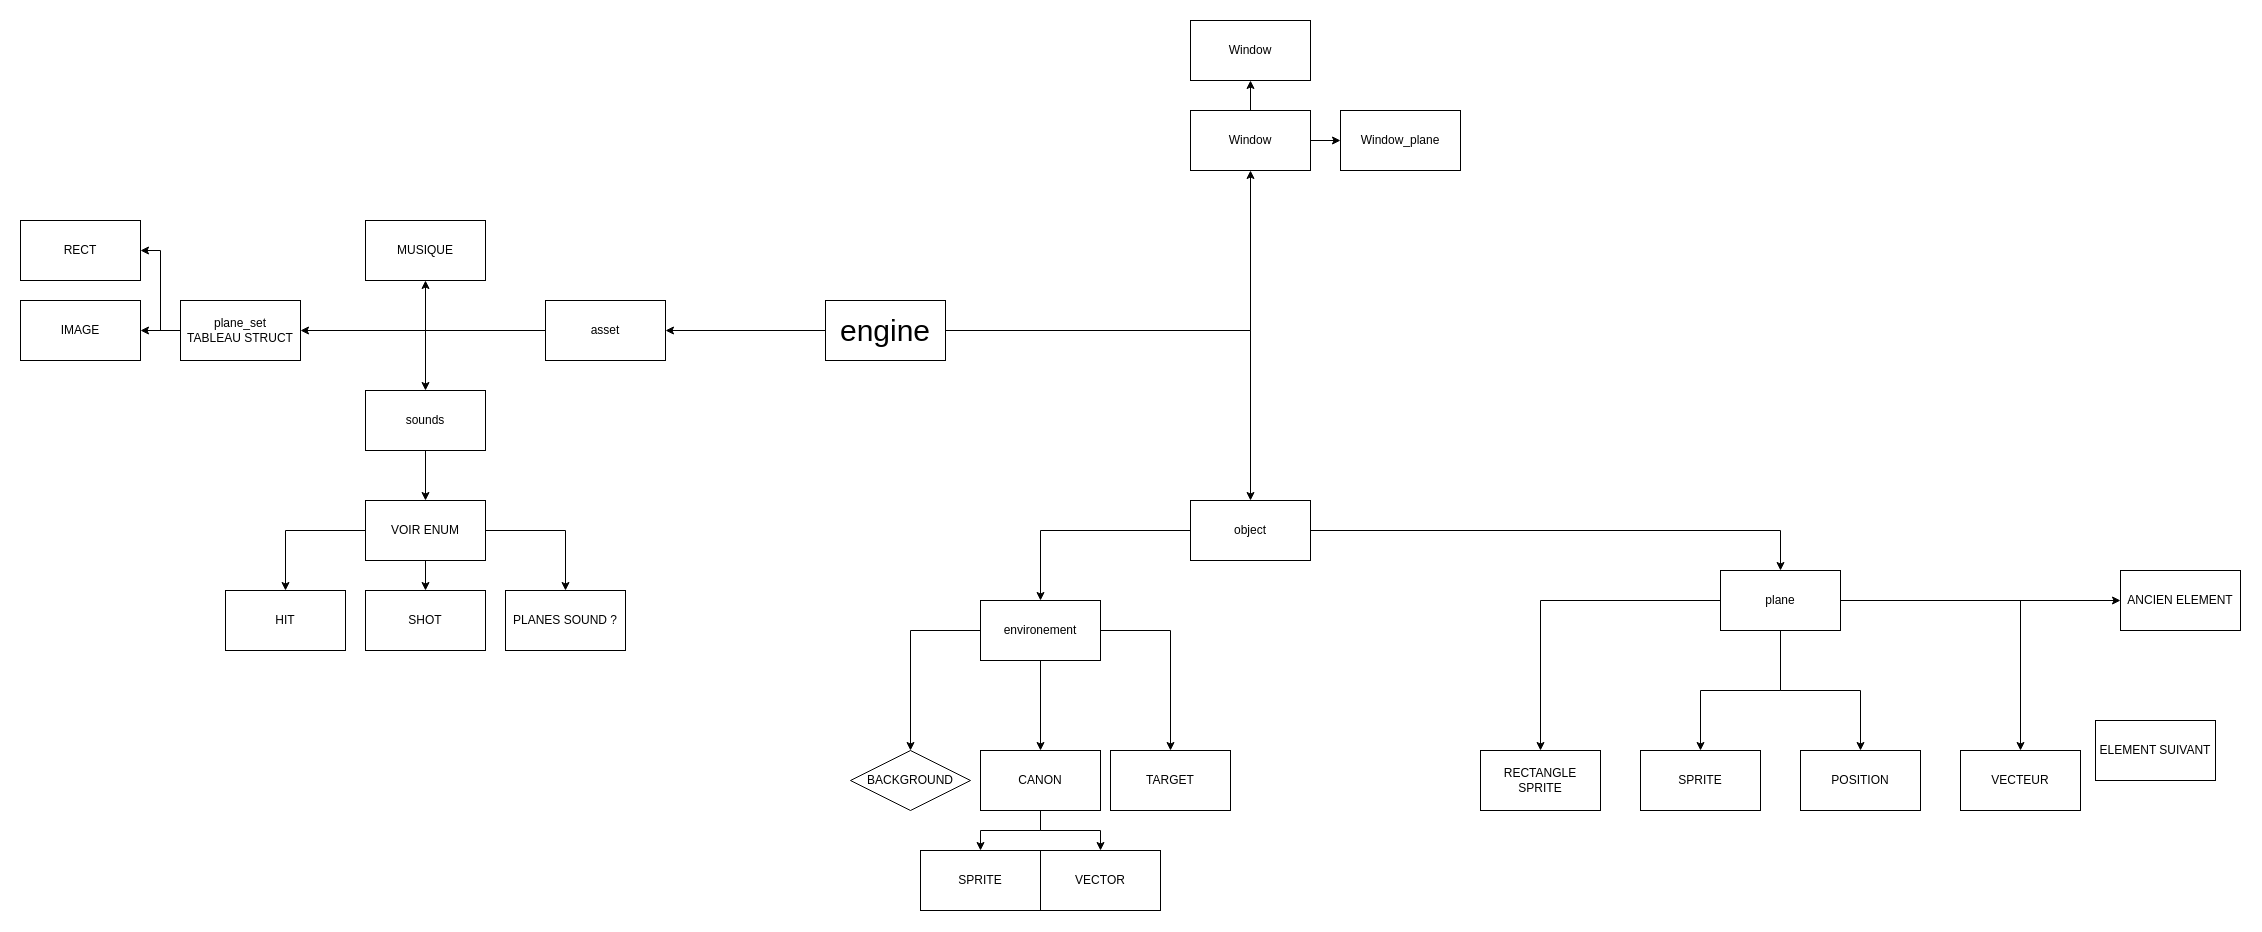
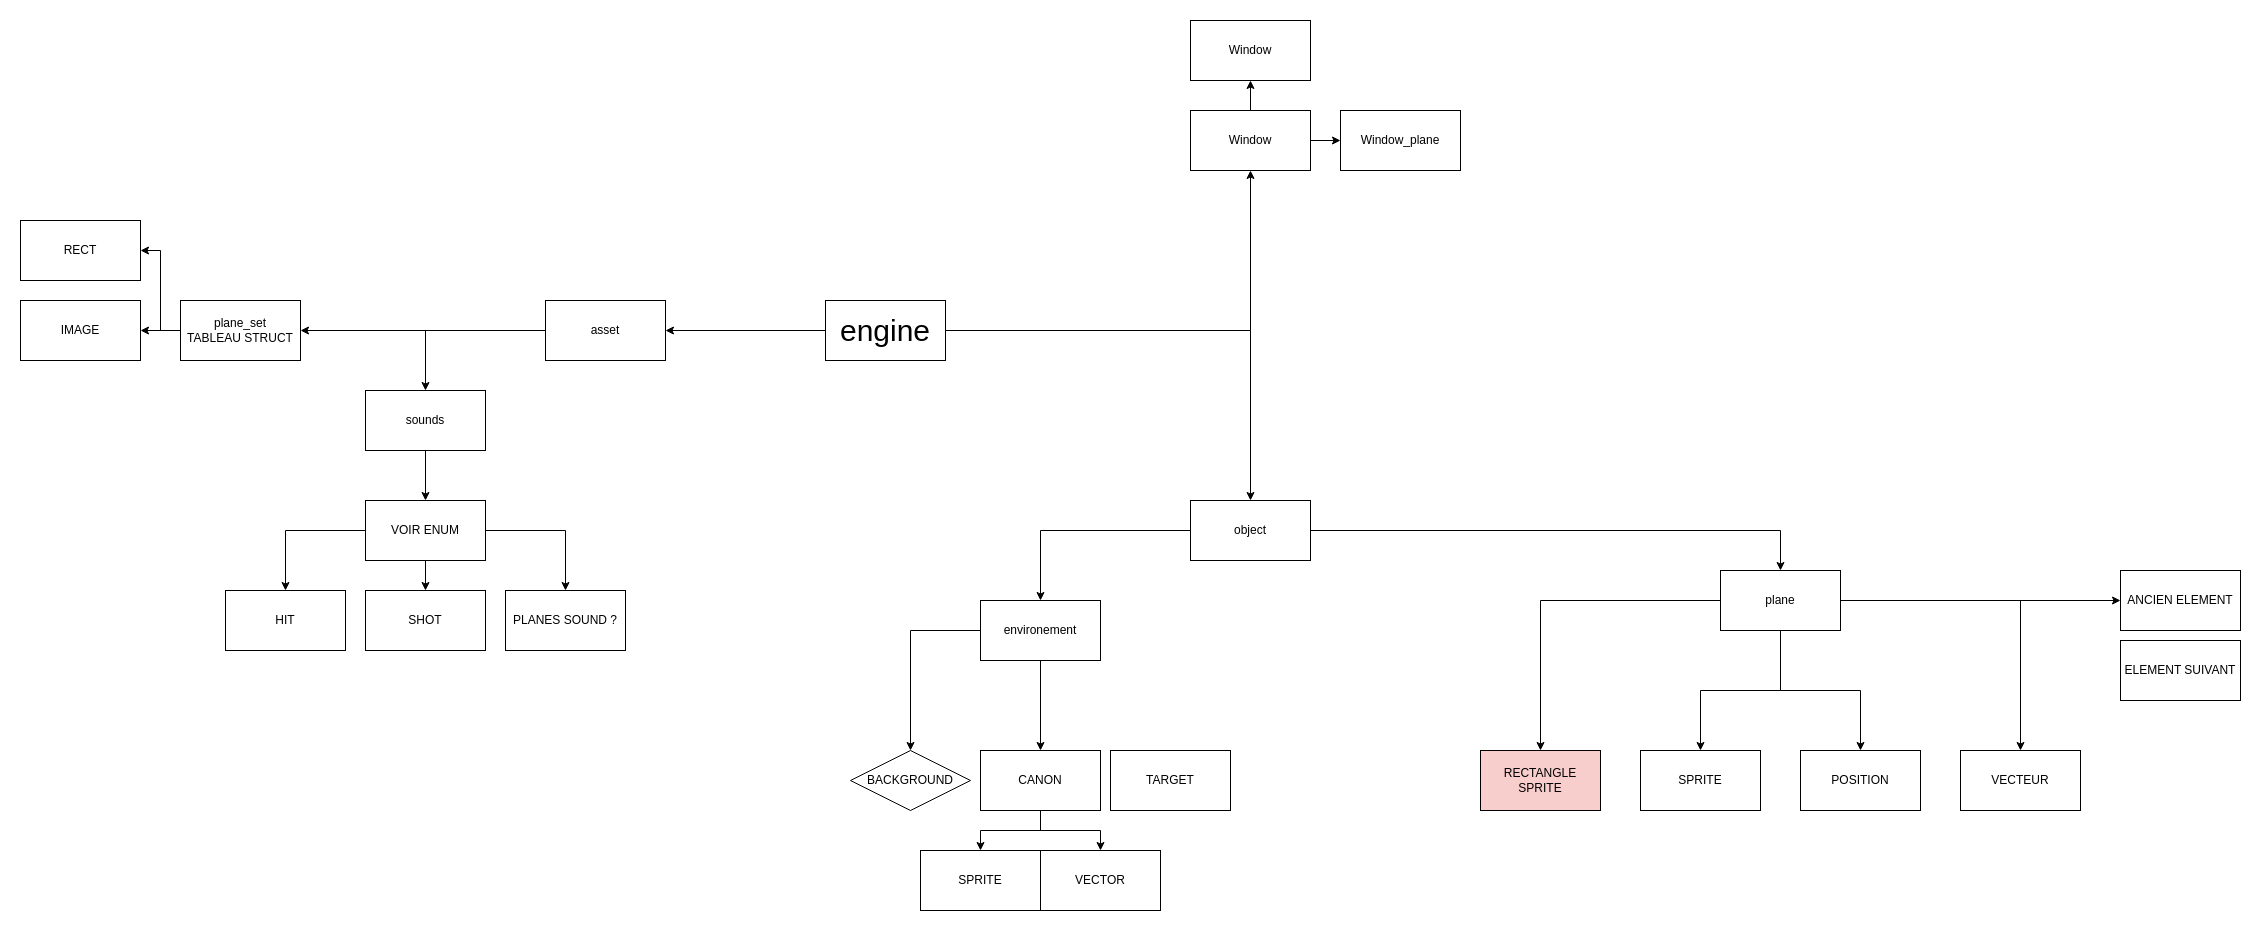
  <mxCell id="0" />
  <mxCell id="1" parent="0" />
  <mxCell id="2" style="edgeStyle=orthogonalEdgeStyle;rounded=0;orthogonalLoop=1;jettySize=auto;html=1;entryX=0.5;entryY=1;entryDx=0;entryDy=0;" parent="1" source="5" target="46" edge="1"><mxGeometry relative="1" as="geometry" /></mxCell>
  <mxCell id="3" style="edgeStyle=orthogonalEdgeStyle;rounded=0;orthogonalLoop=1;jettySize=auto;html=1;" parent="1" source="5" target="12" edge="1"><mxGeometry relative="1" as="geometry" /></mxCell>
  <mxCell id="4" style="edgeStyle=orthogonalEdgeStyle;rounded=0;orthogonalLoop=1;jettySize=auto;html=1;entryX=1;entryY=0.5;entryDx=0;entryDy=0;" parent="1" source="5" target="9" edge="1"><mxGeometry relative="1" as="geometry" /></mxCell>
  <mxCell id="5" value="&lt;font size=&quot;1&quot;&gt;&lt;span style=&quot;background-color: rgb(255 , 255 , 255) ; font-size: 30px&quot;&gt;engine&lt;/span&gt;&lt;/font&gt;" style="rounded=0;whiteSpace=wrap;html=1;" parent="1" vertex="1"><mxGeometry x="825" y="300" width="120" height="60" as="geometry" /></mxCell>
- <mxCell id="6" style="edgeStyle=orthogonalEdgeStyle;rounded=0;orthogonalLoop=1;jettySize=auto;html=1;" parent="1" source="9" target="41" edge="1"><mxGeometry relative="1" as="geometry" /></mxCell>
  <mxCell id="7" style="edgeStyle=orthogonalEdgeStyle;rounded=0;orthogonalLoop=1;jettySize=auto;html=1;entryX=0.5;entryY=0;entryDx=0;entryDy=0;" parent="1" source="9" target="43" edge="1"><mxGeometry relative="1" as="geometry" /></mxCell>
  <mxCell id="8" style="edgeStyle=orthogonalEdgeStyle;rounded=0;orthogonalLoop=1;jettySize=auto;html=1;" parent="1" source="9" target="37" edge="1"><mxGeometry relative="1" as="geometry"><mxPoint x="495" y="100" as="targetPoint" /></mxGeometry></mxCell>
  <mxCell id="9" value="asset" style="rounded=0;whiteSpace=wrap;html=1;" parent="1" vertex="1"><mxGeometry x="545" y="300" width="120" height="60" as="geometry" /></mxCell>
  <mxCell id="10" style="edgeStyle=orthogonalEdgeStyle;rounded=0;orthogonalLoop=1;jettySize=auto;html=1;" parent="1" source="12" target="18" edge="1"><mxGeometry relative="1" as="geometry" /></mxCell>
  <mxCell id="11" style="edgeStyle=orthogonalEdgeStyle;rounded=0;orthogonalLoop=1;jettySize=auto;html=1;entryX=0.5;entryY=0;entryDx=0;entryDy=0;" parent="1" source="12" target="22" edge="1"><mxGeometry relative="1" as="geometry" /></mxCell>
  <mxCell id="12" value="object" style="rounded=0;whiteSpace=wrap;html=1;" parent="1" vertex="1"><mxGeometry x="1190" y="500" width="120" height="60" as="geometry" /></mxCell>
  <mxCell id="13" style="edgeStyle=orthogonalEdgeStyle;rounded=0;orthogonalLoop=1;jettySize=auto;html=1;entryX=0;entryY=0.5;entryDx=0;entryDy=0;" parent="1" source="18" target="26" edge="1"><mxGeometry relative="1" as="geometry" /></mxCell>
  <mxCell id="14" style="edgeStyle=orthogonalEdgeStyle;rounded=0;orthogonalLoop=1;jettySize=auto;html=1;entryX=0.5;entryY=0;entryDx=0;entryDy=0;" parent="1" source="18" target="24" edge="1"><mxGeometry relative="1" as="geometry" /></mxCell>
  <mxCell id="15" style="edgeStyle=orthogonalEdgeStyle;rounded=0;orthogonalLoop=1;jettySize=auto;html=1;" parent="1" source="18" target="23" edge="1"><mxGeometry relative="1" as="geometry" /></mxCell>
  <mxCell id="16" style="edgeStyle=orthogonalEdgeStyle;rounded=0;orthogonalLoop=1;jettySize=auto;html=1;" parent="1" source="18" target="25" edge="1"><mxGeometry relative="1" as="geometry" /></mxCell>
  <mxCell id="17" style="edgeStyle=orthogonalEdgeStyle;rounded=0;orthogonalLoop=1;jettySize=auto;html=1;" parent="1" source="18" target="38" edge="1"><mxGeometry relative="1" as="geometry" /></mxCell>
  <mxCell id="18" value="plane" style="rounded=0;whiteSpace=wrap;html=1;" parent="1" vertex="1"><mxGeometry x="1720" y="570" width="120" height="60" as="geometry" /></mxCell>
  <mxCell id="19" style="edgeStyle=orthogonalEdgeStyle;rounded=0;orthogonalLoop=1;jettySize=auto;html=1;" parent="1" source="22" target="28" edge="1"><mxGeometry relative="1" as="geometry" /></mxCell>
- <mxCell id="20" style="edgeStyle=orthogonalEdgeStyle;rounded=0;orthogonalLoop=1;jettySize=auto;html=1;" parent="1" source="22" target="32" edge="1"><mxGeometry relative="1" as="geometry" /></mxCell>
  <mxCell id="21" style="edgeStyle=orthogonalEdgeStyle;rounded=0;orthogonalLoop=1;jettySize=auto;html=1;entryX=0.5;entryY=0;entryDx=0;entryDy=0;" parent="1" source="22" target="31" edge="1"><mxGeometry relative="1" as="geometry" /></mxCell>
  <mxCell id="22" value="&lt;div&gt;environement&lt;/div&gt;" style="rounded=0;whiteSpace=wrap;html=1;" parent="1" vertex="1"><mxGeometry x="980" y="600" width="120" height="60" as="geometry" /></mxCell>
  <mxCell id="23" value="SPRITE" style="rounded=0;whiteSpace=wrap;html=1;" parent="1" vertex="1"><mxGeometry x="1640" y="750" width="120" height="60" as="geometry" /></mxCell>
  <mxCell id="24" value="POSITION" style="rounded=0;whiteSpace=wrap;html=1;" parent="1" vertex="1"><mxGeometry x="1800" y="750" width="120" height="60" as="geometry" /></mxCell>
  <mxCell id="25" value="VECTEUR" style="rounded=0;whiteSpace=wrap;html=1;" parent="1" vertex="1"><mxGeometry x="1960" y="750" width="120" height="60" as="geometry" /></mxCell>
  <mxCell id="26" value="ANCIEN ELEMENT" style="rounded=0;whiteSpace=wrap;html=1;" parent="1" vertex="1"><mxGeometry x="2120" y="570" width="120" height="60" as="geometry" /></mxCell>
- <mxCell id="27" value="ELEMENT SUIVANT" style="rounded=0;whiteSpace=wrap;html=1;" parent="1" vertex="1"><mxGeometry x="2095" y="720" width="120" height="60" as="geometry" /></mxCell>
+ <mxCell id="27" value="ELEMENT SUIVANT" style="rounded=0;whiteSpace=wrap;html=1;" parent="1" vertex="1"><mxGeometry x="2120" y="640" width="120" height="60" as="geometry" /></mxCell>
  <mxCell id="28" value="BACKGROUND" style="rhombus;whiteSpace=wrap;html=1;" parent="1" vertex="1"><mxGeometry x="850" y="750" width="120" height="60" as="geometry" /></mxCell>
  <mxCell id="29" style="edgeStyle=orthogonalEdgeStyle;rounded=0;orthogonalLoop=1;jettySize=auto;html=1;entryX=0.5;entryY=0;entryDx=0;entryDy=0;" parent="1" source="31" target="33" edge="1"><mxGeometry relative="1" as="geometry" /></mxCell>
  <mxCell id="30" style="edgeStyle=orthogonalEdgeStyle;rounded=0;orthogonalLoop=1;jettySize=auto;html=1;entryX=0.5;entryY=0;entryDx=0;entryDy=0;" parent="1" source="31" target="34" edge="1"><mxGeometry relative="1" as="geometry" /></mxCell>
  <mxCell id="31" value="CANON" style="rounded=0;whiteSpace=wrap;html=1;" parent="1" vertex="1"><mxGeometry x="980" y="750" width="120" height="60" as="geometry" /></mxCell>
  <mxCell id="32" value="TARGET" style="rounded=0;whiteSpace=wrap;html=1;" parent="1" vertex="1"><mxGeometry x="1110" y="750" width="120" height="60" as="geometry" /></mxCell>
  <mxCell id="33" value="SPRITE" style="rounded=0;whiteSpace=wrap;html=1;" parent="1" vertex="1"><mxGeometry x="920" y="850" width="120" height="60" as="geometry" /></mxCell>
  <mxCell id="34" value="VECTOR" style="rounded=0;whiteSpace=wrap;html=1;" parent="1" vertex="1"><mxGeometry x="1040" y="850" width="120" height="60" as="geometry" /></mxCell>
  <mxCell id="35" style="edgeStyle=orthogonalEdgeStyle;rounded=0;orthogonalLoop=1;jettySize=auto;html=1;entryX=1;entryY=0.5;entryDx=0;entryDy=0;" parent="1" source="37" target="40" edge="1"><mxGeometry relative="1" as="geometry" /></mxCell>
  <mxCell id="36" style="edgeStyle=orthogonalEdgeStyle;rounded=0;orthogonalLoop=1;jettySize=auto;html=1;entryX=1;entryY=0.5;entryDx=0;entryDy=0;" parent="1" source="37" target="39" edge="1"><mxGeometry relative="1" as="geometry" /></mxCell>
  <mxCell id="37" value="&lt;div&gt;plane_set&lt;/div&gt;TABLEAU STRUCT" style="rounded=0;whiteSpace=wrap;html=1;" parent="1" vertex="1"><mxGeometry x="180" y="300" width="120" height="60" as="geometry" /></mxCell>
- <mxCell id="38" value="RECTANGLE SPRITE" style="rounded=0;whiteSpace=wrap;html=1;" parent="1" vertex="1"><mxGeometry x="1480" y="750" width="120" height="60" as="geometry" /></mxCell>
+ <mxCell id="38" value="RECTANGLE SPRITE" style="rounded=0;whiteSpace=wrap;html=1;fillColor=#f8cecc;" parent="1" vertex="1"><mxGeometry x="1480" y="750" width="120" height="60" as="geometry" /></mxCell>
  <mxCell id="39" value="RECT" style="rounded=0;whiteSpace=wrap;html=1;" parent="1" vertex="1"><mxGeometry x="20" y="220" width="120" height="60" as="geometry" /></mxCell>
  <mxCell id="40" value="IMAGE" style="rounded=0;whiteSpace=wrap;html=1;" parent="1" vertex="1"><mxGeometry x="20" y="300" width="120" height="60" as="geometry" /></mxCell>
- <mxCell id="41" value="&lt;div&gt;MUSIQUE&lt;/div&gt;" style="rounded=0;whiteSpace=wrap;html=1;" parent="1" vertex="1"><mxGeometry x="365" y="220" width="120" height="60" as="geometry" /></mxCell>
  <mxCell id="42" style="edgeStyle=orthogonalEdgeStyle;rounded=0;orthogonalLoop=1;jettySize=auto;html=1;" parent="1" source="43" target="52" edge="1"><mxGeometry relative="1" as="geometry" /></mxCell>
  <mxCell id="43" value="&lt;div&gt;sounds&lt;/div&gt;" style="rounded=0;whiteSpace=wrap;html=1;" parent="1" vertex="1"><mxGeometry x="365" y="390" width="120" height="60" as="geometry" /></mxCell>
  <mxCell id="44" style="edgeStyle=orthogonalEdgeStyle;rounded=0;orthogonalLoop=1;jettySize=auto;html=1;entryX=0.5;entryY=1;entryDx=0;entryDy=0;" parent="1" source="46" target="47" edge="1"><mxGeometry relative="1" as="geometry" /></mxCell>
  <mxCell id="45" style="edgeStyle=orthogonalEdgeStyle;rounded=0;orthogonalLoop=1;jettySize=auto;html=1;" parent="1" source="46" target="48" edge="1"><mxGeometry relative="1" as="geometry" /></mxCell>
  <mxCell id="46" value="Window" style="rounded=0;whiteSpace=wrap;html=1;" parent="1" vertex="1"><mxGeometry x="1190" y="110" width="120" height="60" as="geometry" /></mxCell>
  <mxCell id="47" value="Window" style="rounded=0;whiteSpace=wrap;html=1;" parent="1" vertex="1"><mxGeometry x="1190" y="20" width="120" height="60" as="geometry" /></mxCell>
  <mxCell id="48" value="Window_plane" style="rounded=0;whiteSpace=wrap;html=1;" parent="1" vertex="1"><mxGeometry x="1340" y="110" width="120" height="60" as="geometry" /></mxCell>
  <mxCell id="49" style="edgeStyle=orthogonalEdgeStyle;rounded=0;orthogonalLoop=1;jettySize=auto;html=1;" parent="1" source="52" target="53" edge="1"><mxGeometry relative="1" as="geometry" /></mxCell>
  <mxCell id="50" style="edgeStyle=orthogonalEdgeStyle;rounded=0;orthogonalLoop=1;jettySize=auto;html=1;" parent="1" source="52" target="54" edge="1"><mxGeometry relative="1" as="geometry" /></mxCell>
  <mxCell id="51" style="edgeStyle=orthogonalEdgeStyle;rounded=0;orthogonalLoop=1;jettySize=auto;html=1;" parent="1" source="52" target="55" edge="1"><mxGeometry relative="1" as="geometry" /></mxCell>
  <mxCell id="52" value="VOIR ENUM" style="rounded=0;whiteSpace=wrap;html=1;" parent="1" vertex="1"><mxGeometry x="365" y="500" width="120" height="60" as="geometry" /></mxCell>
  <mxCell id="53" value="HIT" style="rounded=0;whiteSpace=wrap;html=1;" parent="1" vertex="1"><mxGeometry x="225" y="590" width="120" height="60" as="geometry" /></mxCell>
  <mxCell id="54" value="SHOT" style="rounded=0;whiteSpace=wrap;html=1;" parent="1" vertex="1"><mxGeometry x="365" y="590" width="120" height="60" as="geometry" /></mxCell>
  <mxCell id="55" value="PLANES SOUND ?" style="rounded=0;whiteSpace=wrap;html=1;" parent="1" vertex="1"><mxGeometry x="505" y="590" width="120" height="60" as="geometry" /></mxCell>
